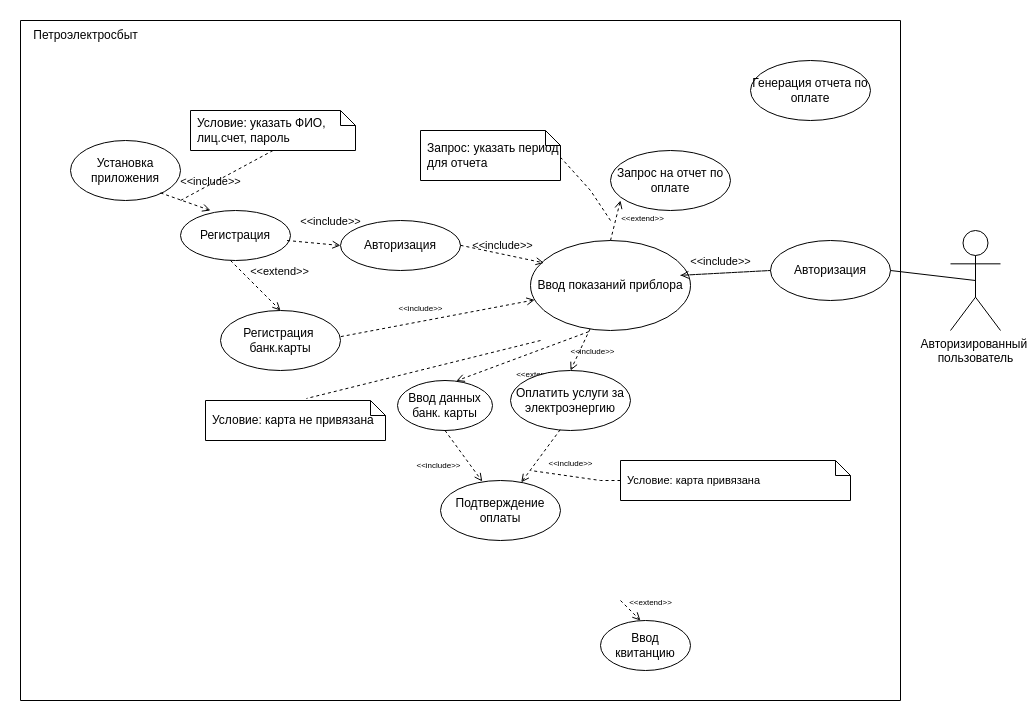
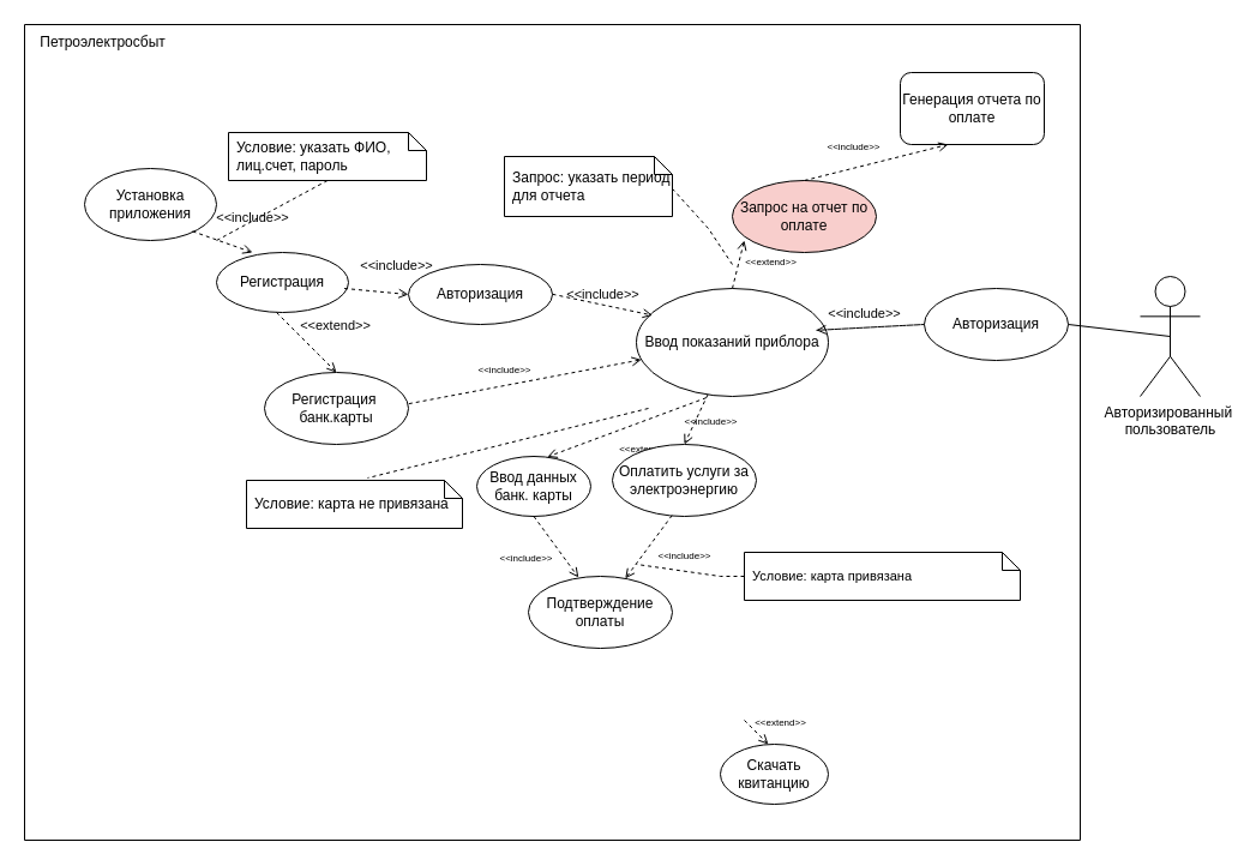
  <mxCell id="0" />
  <mxCell id="1" parent="0" />
  <mxCell id="2" value="" style="swimlane;startSize=0;glass=0;" parent="1" vertex="1"><mxGeometry x="20" y="20" width="880" height="680" as="geometry" /></mxCell>
  <mxCell id="3" value="Регистрация&amp;nbsp;&lt;br&gt;банк.карты" style="ellipse;whiteSpace=wrap;html=1;glass=0;" parent="2" vertex="1"><mxGeometry x="200" y="290" width="120" height="60" as="geometry" /></mxCell>
  <mxCell id="4" value="Авторизация" style="ellipse;whiteSpace=wrap;html=1;glass=0;" parent="2" vertex="1"><mxGeometry x="750" y="220" width="120" height="60" as="geometry" /></mxCell>
  <mxCell id="5" value="Ввод показаний приблора" style="ellipse;whiteSpace=wrap;html=1;glass=0;" parent="2" vertex="1"><mxGeometry x="510" y="220" width="160" height="90" as="geometry" /></mxCell>
- <mxCell id="6" value="Генерация отчета по оплате" style="ellipse;whiteSpace=wrap;html=1;glass=0;" parent="2" vertex="1"><mxGeometry x="730" y="40" width="120" height="60" as="geometry" /></mxCell>
- <mxCell id="7" value="Запрос на отчет по оплате" style="ellipse;whiteSpace=wrap;html=1;glass=0;" parent="2" vertex="1"><mxGeometry x="590" y="130" width="120" height="60" as="geometry" /></mxCell>
+ <mxCell id="6" value="Генерация отчета по оплате" style="whiteSpace=wrap;html=1;glass=0;rounded=1;" parent="2" vertex="1"><mxGeometry x="730" y="40" width="120" height="60" as="geometry" /></mxCell>
+ <mxCell id="7" value="Запрос на отчет по оплате" style="ellipse;whiteSpace=wrap;html=1;glass=0;fillColor=#f8cecc;" parent="2" vertex="1"><mxGeometry x="590" y="130" width="120" height="60" as="geometry" /></mxCell>
  <mxCell id="8" value="&lt;div style=&quot;&quot;&gt;&lt;span style=&quot;font-size: 8px; background-color: initial;&quot;&gt;&amp;lt;&amp;lt;extend&amp;gt;&amp;gt;&lt;/span&gt;&lt;/div&gt;" style="html=1;verticalAlign=bottom;labelBackgroundColor=none;endArrow=open;endFill=0;dashed=1;rounded=0;entryX=0.083;entryY=0.833;entryDx=0;entryDy=0;entryPerimeter=0;align=center;exitX=0.5;exitY=0;exitDx=0;exitDy=0;" parent="2" source="5" target="7" edge="1"><mxGeometry x="-0.001" y="-28" width="160" relative="1" as="geometry"><mxPoint x="490" y="220" as="sourcePoint" /><mxPoint x="500" y="170" as="targetPoint" /><mxPoint as="offset" /></mxGeometry></mxCell>
+ <mxCell id="9" value="&lt;font style=&quot;font-size: 8px;&quot;&gt;&amp;lt;&amp;lt;include&amp;gt;&amp;gt;&lt;/font&gt;" style="html=1;verticalAlign=bottom;labelBackgroundColor=none;endArrow=open;endFill=0;dashed=1;rounded=0;entryX=0.333;entryY=1;entryDx=0;entryDy=0;entryPerimeter=0;exitX=0.5;exitY=0;exitDx=0;exitDy=0;" parent="2" source="7" target="6" edge="1"><mxGeometry x="-0.266" y="9" width="160" relative="1" as="geometry"><mxPoint x="590" y="130" as="sourcePoint" /><mxPoint x="650" y="120" as="targetPoint" /><mxPoint as="offset" /></mxGeometry></mxCell>
  <mxCell id="10" value="&lt;font style=&quot;font-size: 8px;&quot;&gt;&amp;lt;&amp;lt;include&amp;gt;&amp;gt;&lt;/font&gt;" style="html=1;verticalAlign=bottom;labelBackgroundColor=none;endArrow=open;endFill=0;dashed=1;rounded=0;exitX=1.003;exitY=0.435;exitDx=0;exitDy=0;exitPerimeter=0;" parent="2" source="3" target="5" edge="1"><mxGeometry x="-0.167" y="5" width="160" relative="1" as="geometry"><mxPoint x="240" y="319.8" as="sourcePoint" /><mxPoint x="400" y="319.8" as="targetPoint" /><mxPoint as="offset" /></mxGeometry></mxCell>
  <mxCell id="11" value="Ввод данных банк. карты" style="ellipse;whiteSpace=wrap;html=1;glass=0;" parent="2" vertex="1"><mxGeometry x="377" y="360" width="95" height="50" as="geometry" /></mxCell>
  <mxCell id="12" value="&lt;font style=&quot;font-size: 8px;&quot;&gt;&amp;lt;&amp;lt;extend&amp;gt;&amp;gt;&lt;/font&gt;" style="html=1;verticalAlign=bottom;labelBackgroundColor=none;endArrow=open;endFill=0;dashed=1;rounded=0;exitX=0.364;exitY=1.013;exitDx=0;exitDy=0;exitPerimeter=0;entryX=0.619;entryY=0.008;entryDx=0;entryDy=0;entryPerimeter=0;" parent="2" source="5" target="11" edge="1"><mxGeometry x="-0.065" y="30" width="160" relative="1" as="geometry"><mxPoint x="450" y="330" as="sourcePoint" /><mxPoint x="610" y="330" as="targetPoint" /><mxPoint as="offset" /></mxGeometry></mxCell>
  <mxCell id="13" value="Условие: карта не привязана" style="shape=note;size=15;spacingLeft=5;align=left;whiteSpace=wrap;glass=0;" parent="2" vertex="1"><mxGeometry x="185" y="380" width="180" height="40" as="geometry" /></mxCell>
  <mxCell id="14" value="" style="edgeStyle=none;html=1;endArrow=none;rounded=0;labelBackgroundColor=none;dashed=1;entryX=0.561;entryY=-0.05;entryDx=0;entryDy=0;entryPerimeter=0;" parent="2" target="13" edge="1"><mxGeometry relative="1" as="geometry"><mxPoint x="210" y="450" as="targetPoint" /><mxPoint x="520" y="320" as="sourcePoint" /></mxGeometry></mxCell>
  <mxCell id="15" value="Запрос: указать период для отчета" style="shape=note;size=15;spacingLeft=5;align=left;whiteSpace=wrap;glass=0;" parent="2" vertex="1"><mxGeometry x="400" y="110" width="140" height="50" as="geometry" /></mxCell>
  <mxCell id="16" value="" style="edgeStyle=none;html=1;endArrow=none;rounded=0;labelBackgroundColor=none;dashed=1;entryX=1.002;entryY=0.542;entryDx=0;entryDy=0;entryPerimeter=0;" parent="2" target="15" edge="1"><mxGeometry relative="1" as="geometry"><mxPoint x="450" y="175" as="targetPoint" /><mxPoint x="590" y="200" as="sourcePoint" /><Array as="points"><mxPoint x="570" y="170" /></Array></mxGeometry></mxCell>
  <mxCell id="17" value="Оплатить услуги за электроэнергию" style="ellipse;whiteSpace=wrap;html=1;glass=0;" parent="2" vertex="1"><mxGeometry x="490" y="350" width="120" height="60" as="geometry" /></mxCell>
  <mxCell id="18" value="&lt;font style=&quot;font-size: 8px;&quot;&gt;&amp;lt;&amp;lt;include&amp;gt;&amp;gt;&lt;/font&gt;" style="html=1;verticalAlign=bottom;labelBackgroundColor=none;endArrow=open;endFill=0;dashed=1;rounded=0;entryX=0.5;entryY=0;entryDx=0;entryDy=0;" parent="2" source="5" target="17" edge="1"><mxGeometry x="0.173" y="15" width="160" relative="1" as="geometry"><mxPoint x="460" y="350" as="sourcePoint" /><mxPoint x="620" y="350" as="targetPoint" /><mxPoint as="offset" /></mxGeometry></mxCell>
  <mxCell id="19" value="Подтверждение оплаты" style="ellipse;whiteSpace=wrap;html=1;glass=0;" parent="2" vertex="1"><mxGeometry x="420" y="460" width="120" height="60" as="geometry" /></mxCell>
- <mxCell id="20" value="Ввод квитанцию" style="ellipse;whiteSpace=wrap;html=1;glass=0;" parent="2" vertex="1"><mxGeometry x="580" y="600" width="90" height="50" as="geometry" /></mxCell>
+ <mxCell id="20" value="Скачать квитанцию" style="ellipse;whiteSpace=wrap;html=1;glass=0;" parent="2" vertex="1"><mxGeometry x="580" y="600" width="90" height="50" as="geometry" /></mxCell>
  <mxCell id="21" value="&lt;font style=&quot;font-size: 8px;&quot;&gt;&amp;lt;&amp;lt;extend&amp;gt;&amp;gt;&lt;/font&gt;" style="html=1;verticalAlign=bottom;labelBackgroundColor=none;endArrow=open;endFill=0;dashed=1;rounded=0;entryX=0.444;entryY=0;entryDx=0;entryDy=0;entryPerimeter=0;" parent="2" target="20" edge="1"><mxGeometry x="1" y="14" width="160" relative="1" as="geometry"><mxPoint x="600" y="580" as="sourcePoint" /><mxPoint x="670" y="580.29" as="targetPoint" /><mxPoint as="offset" /></mxGeometry></mxCell>
  <mxCell id="22" value="&lt;font style=&quot;font-size: 8px;&quot;&gt;&amp;lt;&amp;lt;include&amp;gt;&amp;gt;&lt;/font&gt;" style="html=1;verticalAlign=bottom;labelBackgroundColor=none;endArrow=open;endFill=0;dashed=1;rounded=0;exitX=0.5;exitY=1;exitDx=0;exitDy=0;entryX=0.348;entryY=0.016;entryDx=0;entryDy=0;entryPerimeter=0;" parent="2" source="11" target="19" edge="1"><mxGeometry x="-0.008" y="-31" width="160" relative="1" as="geometry"><mxPoint x="440" y="440" as="sourcePoint" /><mxPoint x="600" y="440" as="targetPoint" /><mxPoint as="offset" /></mxGeometry></mxCell>
  <mxCell id="23" value="&lt;font style=&quot;font-size: 8px;&quot;&gt;&amp;lt;&amp;lt;include&amp;gt;&amp;gt;&lt;/font&gt;" style="html=1;verticalAlign=bottom;labelBackgroundColor=none;endArrow=open;endFill=0;dashed=1;rounded=0;exitX=0.414;exitY=0.987;exitDx=0;exitDy=0;exitPerimeter=0;" parent="2" source="17" target="19" edge="1"><mxGeometry x="-0.187" y="33" width="160" relative="1" as="geometry"><mxPoint x="440" y="440" as="sourcePoint" /><mxPoint x="600" y="440" as="targetPoint" /><mxPoint as="offset" /></mxGeometry></mxCell>
  <mxCell id="24" value="Условие: карта привязана" style="shape=note;size=15;spacingLeft=5;align=left;whiteSpace=wrap;glass=0;fontSize=11;" parent="2" vertex="1"><mxGeometry x="600" y="440" width="230" height="40" as="geometry" /></mxCell>
  <mxCell id="25" value="" style="edgeStyle=none;html=1;endArrow=none;rounded=0;labelBackgroundColor=none;dashed=1;exitX=0;exitY=0.5;fontSize=8;exitDx=0;exitDy=0;exitPerimeter=0;" parent="2" source="24" edge="1"><mxGeometry relative="1" as="geometry"><mxPoint x="510" y="450" as="targetPoint" /><Array as="points"><mxPoint x="580" y="460" /></Array></mxGeometry></mxCell>
  <mxCell id="26" value="Установка приложения" style="ellipse;whiteSpace=wrap;html=1;glass=0;" parent="2" vertex="1"><mxGeometry x="50" y="120" width="110" height="60" as="geometry" /></mxCell>
  <mxCell id="27" value="Регистрация" style="ellipse;whiteSpace=wrap;html=1;glass=0;" parent="2" vertex="1"><mxGeometry x="160" y="190" width="110" height="50" as="geometry" /></mxCell>
  <mxCell id="28" value="&amp;lt;&amp;lt;include&amp;gt;&amp;gt;" style="html=1;verticalAlign=bottom;labelBackgroundColor=none;endArrow=open;endFill=0;dashed=1;rounded=0;" parent="2" edge="1"><mxGeometry x="0.554" y="-3" width="160" relative="1" as="geometry"><mxPoint x="660" y="254.83" as="sourcePoint" /><mxPoint x="660" y="254.83" as="targetPoint" /><Array as="points"><mxPoint x="750" y="250" /></Array><mxPoint as="offset" /></mxGeometry></mxCell>
  <mxCell id="29" value="Авторизация" style="ellipse;whiteSpace=wrap;html=1;glass=0;" parent="2" vertex="1"><mxGeometry x="320" y="200" width="120" height="50" as="geometry" /></mxCell>
  <mxCell id="30" value="&amp;lt;&amp;lt;include&amp;gt;&amp;gt;" style="html=1;verticalAlign=bottom;labelBackgroundColor=none;endArrow=open;endFill=0;dashed=1;rounded=0;entryX=0.084;entryY=0.249;entryDx=0;entryDy=0;entryPerimeter=0;" parent="2" target="5" edge="1"><mxGeometry width="160" relative="1" as="geometry"><mxPoint x="440" y="224.8" as="sourcePoint" /><mxPoint x="600" y="224.8" as="targetPoint" /></mxGeometry></mxCell>
  <mxCell id="31" value="&amp;lt;&amp;lt;include&amp;gt;&amp;gt;" style="html=1;verticalAlign=bottom;labelBackgroundColor=none;endArrow=open;endFill=0;dashed=1;rounded=0;entryX=0;entryY=0.5;entryDx=0;entryDy=0;" parent="2" target="29" edge="1"><mxGeometry x="0.577" y="14" width="160" relative="1" as="geometry"><mxPoint x="266.56" y="220.0" as="sourcePoint" /><mxPoint x="340.0" y="227.61" as="targetPoint" /><mxPoint as="offset" /></mxGeometry></mxCell>
  <mxCell id="32" value="&amp;lt;&amp;lt;include&amp;gt;&amp;gt;" style="html=1;verticalAlign=bottom;labelBackgroundColor=none;endArrow=open;endFill=0;dashed=1;rounded=0;entryX=0.273;entryY=0;entryDx=0;entryDy=0;entryPerimeter=0;" parent="2" target="27" edge="1"><mxGeometry x="0.749" y="19" width="160" relative="1" as="geometry"><mxPoint x="140" y="172.39" as="sourcePoint" /><mxPoint x="213.44" y="180" as="targetPoint" /><mxPoint as="offset" /></mxGeometry></mxCell>
  <mxCell id="33" value="&amp;lt;&amp;lt;extend&amp;gt;&amp;gt;" style="html=1;verticalAlign=bottom;labelBackgroundColor=none;endArrow=open;endFill=0;dashed=1;rounded=0;entryX=0.5;entryY=0;entryDx=0;entryDy=0;" parent="2" target="3" edge="1"><mxGeometry x="0.4" y="21" width="160" relative="1" as="geometry"><mxPoint x="210" y="240" as="sourcePoint" /><mxPoint x="370" y="240" as="targetPoint" /><mxPoint as="offset" /></mxGeometry></mxCell>
  <mxCell id="34" value="Условие: указать ФИО, лиц.счет, пароль" style="shape=note;size=15;spacingLeft=5;align=left;whiteSpace=wrap;glass=0;" parent="2" vertex="1"><mxGeometry x="170" y="90" width="165" height="40" as="geometry" /></mxCell>
  <mxCell id="35" value="" style="edgeStyle=none;html=1;endArrow=none;rounded=0;labelBackgroundColor=none;dashed=1;exitX=0.5;exitY=1;" parent="2" source="34" edge="1"><mxGeometry relative="1" as="geometry"><mxPoint x="160" y="180" as="targetPoint" /></mxGeometry></mxCell>
  <mxCell id="36" value="Петроэлектросбыт" style="text;html=1;align=center;verticalAlign=middle;resizable=0;points=[];autosize=1;strokeColor=none;fillColor=none;" parent="2" vertex="1"><mxGeometry width="130" height="30" as="geometry" /></mxCell>
  <mxCell id="37" value="Авторизированный&amp;nbsp;&lt;br&gt;пользователь" style="shape=umlActor;verticalLabelPosition=bottom;verticalAlign=top;html=1;outlineConnect=0;glass=0;" parent="1" vertex="1"><mxGeometry x="950" y="230" width="50" height="100" as="geometry" /></mxCell>
  <mxCell id="38" value="" style="endArrow=none;html=1;rounded=0;fontSize=11;exitX=0.5;exitY=0.5;exitDx=0;exitDy=0;exitPerimeter=0;entryX=1;entryY=0.5;entryDx=0;entryDy=0;" parent="1" source="37" target="4" edge="1"><mxGeometry width="50" height="50" relative="1" as="geometry"><mxPoint x="780" y="320" as="sourcePoint" /><mxPoint x="830" y="270" as="targetPoint" /></mxGeometry></mxCell>
